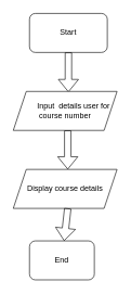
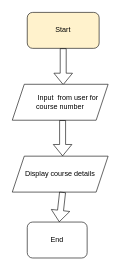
  <mxCell id="0" />
  <mxCell id="1" parent="0" />
- <mxCell id="2" value="Start" style="rounded=1;whiteSpace=wrap;html=1;" vertex="1" parent="1"><mxGeometry x="45" y="20" width="120" height="60" as="geometry" /></mxCell>
+ <mxCell id="2" value="Start" style="rounded=1;whiteSpace=wrap;html=1;fillColor=#fff2cc;" vertex="1" parent="1"><mxGeometry x="45" y="20" width="120" height="60" as="geometry" /></mxCell>
  <mxCell id="3" value="" style="shape=flexArrow;endArrow=classic;html=1;rounded=0;exitX=0.392;exitY=0.983;exitDx=0;exitDy=0;exitPerimeter=0;" edge="1" parent="1"><mxGeometry width="50" height="50" relative="1" as="geometry"><mxPoint x="105.04" y="80" as="sourcePoint" /><mxPoint x="105" y="141.02" as="targetPoint" /></mxGeometry></mxCell>
- <mxCell id="4" value="&lt;span style=&quot;white-space: pre;&quot;&gt;&#09;&lt;/span&gt;Input&amp;nbsp; details user for course number" style="shape=parallelogram;perimeter=parallelogramPerimeter;whiteSpace=wrap;html=1;fixedSize=1;size=20;" vertex="1" parent="1"><mxGeometry x="20" y="140" width="160" height="60" as="geometry" /></mxCell>
+ <mxCell id="4" value="&lt;span style=&quot;white-space: pre;&quot;&gt;&#09;&lt;/span&gt;Input&amp;nbsp; from user for course number" style="shape=parallelogram;perimeter=parallelogramPerimeter;whiteSpace=wrap;html=1;fixedSize=1;size=20;" vertex="1" parent="1"><mxGeometry x="20" y="140" width="160" height="60" as="geometry" /></mxCell>
  <mxCell id="5" value="" style="shape=flexArrow;endArrow=classic;html=1;rounded=0;" edge="1" parent="1"><mxGeometry width="50" height="50" relative="1" as="geometry"><mxPoint x="104" y="200" as="sourcePoint" /><mxPoint x="104" y="260" as="targetPoint" /></mxGeometry></mxCell>
  <mxCell id="6" value="Display course details" style="shape=parallelogram;perimeter=parallelogramPerimeter;whiteSpace=wrap;html=1;fixedSize=1;" vertex="1" parent="1"><mxGeometry x="20" y="260" width="160" height="60" as="geometry" /></mxCell>
  <mxCell id="7" value="" style="shape=flexArrow;endArrow=classic;html=1;rounded=0;" edge="1" parent="1" target="8"><mxGeometry width="50" height="50" relative="1" as="geometry"><mxPoint x="104" y="320" as="sourcePoint" /><mxPoint x="104" y="380" as="targetPoint" /></mxGeometry></mxCell>
  <mxCell id="8" value="End" style="rounded=1;whiteSpace=wrap;html=1;" vertex="1" parent="1"><mxGeometry x="45" y="370" width="100" height="60" as="geometry" /></mxCell>
